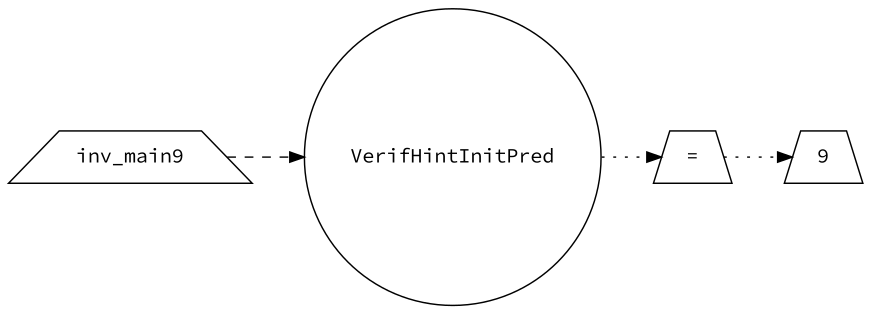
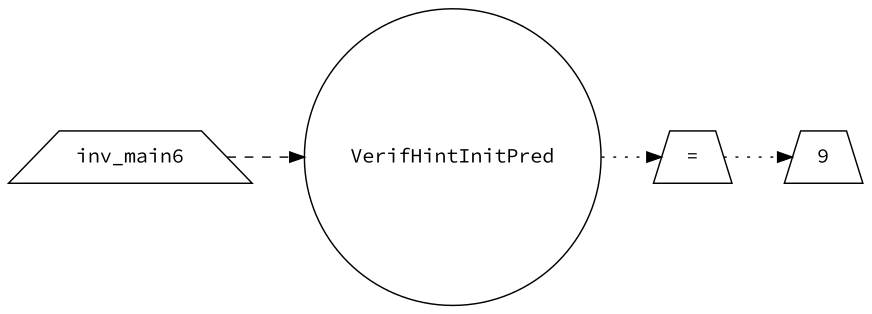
  digraph {
    fontname="Source Code Pro"
    rankdir=LR
    node [fontname="Source Code Pro" shape=trapezium]
    edge [fontname="Source Code Pro" style=dotted]
-   n1 [label=inv_main9]
+   n1 [label=inv_main6]
    n2 [label=VerifHintInitPred shape=circle]
    n3 [label="="]
    n4 [label=9]
    n1 -> n2 [style=dashed]
    n2 -> n3
    n3 -> n4
  }
